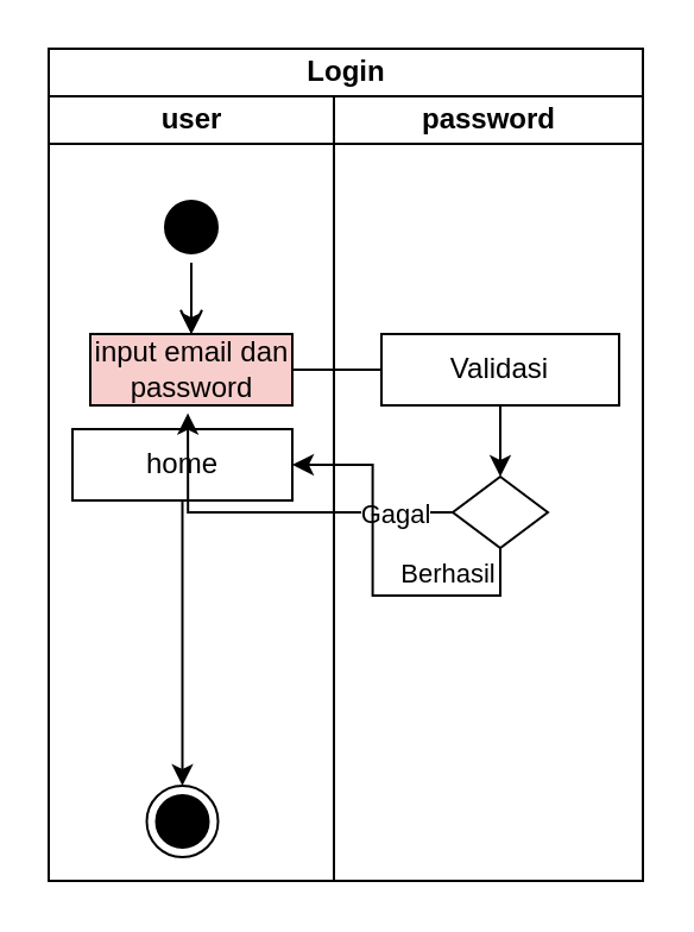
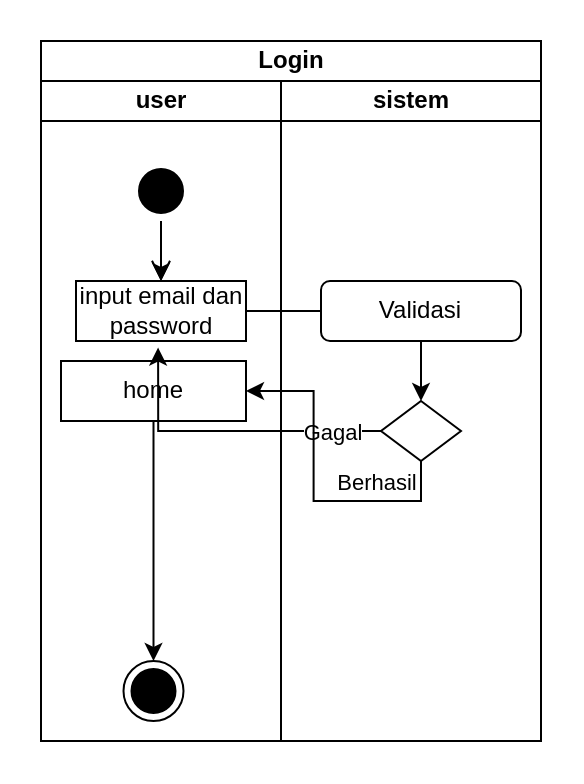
  <mxCell id="0" />
  <mxCell id="1" parent="0" />
  <mxCell id="2" value="Login" style="swimlane;childLayout=stackLayout;resizeParent=1;resizeParentMax=0;startSize=20;html=1;" parent="1" vertex="1"><mxGeometry x="20" y="20" width="250" height="350" as="geometry" /></mxCell>
  <mxCell id="3" value="user" style="swimlane;startSize=20;html=1;" parent="2" vertex="1"><mxGeometry y="20" width="120" height="330" as="geometry" /></mxCell>
  <mxCell id="4" style="edgeStyle=orthogonalEdgeStyle;rounded=0;orthogonalLoop=1;jettySize=auto;html=1;exitX=0.5;exitY=1;exitDx=0;exitDy=0;entryX=0.5;entryY=0;entryDx=0;entryDy=0;" parent="3" source="5" target="7" edge="1"><mxGeometry relative="1" as="geometry" /></mxCell>
  <mxCell id="5" value="" style="ellipse;html=1;shape=startState;strokeColor=#000000;fillColor=#000000;" parent="3" vertex="1"><mxGeometry x="45.0" y="40" width="30" height="30" as="geometry" /></mxCell>
  <mxCell id="6" value="" style="edgeStyle=orthogonalEdgeStyle;html=1;verticalAlign=bottom;endArrow=open;endSize=8;rounded=0;strokeColor=#000000;" parent="3" source="5" edge="1"><mxGeometry relative="1" as="geometry"><mxPoint x="60.0" y="100" as="targetPoint" /></mxGeometry></mxCell>
- <mxCell id="7" value="input email dan password" style="html=1;whiteSpace=wrap;fillColor=#f8cecc;" parent="3" vertex="1"><mxGeometry x="17.5" y="100" width="85" height="30" as="geometry" /></mxCell>
+ <mxCell id="7" value="input email dan password" style="html=1;whiteSpace=wrap;" parent="3" vertex="1"><mxGeometry x="17.5" y="100" width="85" height="30" as="geometry" /></mxCell>
  <mxCell id="8" value="home" style="html=1;whiteSpace=wrap;" parent="3" vertex="1"><mxGeometry x="10" y="140" width="92.5" height="30" as="geometry" /></mxCell>
  <mxCell id="9" value="" style="ellipse;html=1;shape=endState;fillColor=#000000;strokeColor=#000000;" parent="3" vertex="1"><mxGeometry x="41.25" y="290" width="30" height="30" as="geometry" /></mxCell>
  <mxCell id="10" style="edgeStyle=orthogonalEdgeStyle;rounded=0;orthogonalLoop=1;jettySize=auto;html=1;exitX=0.5;exitY=1;exitDx=0;exitDy=0;entryX=0.5;entryY=0;entryDx=0;entryDy=0;" parent="3" source="8" target="9" edge="1"><mxGeometry relative="1" as="geometry" /></mxCell>
- <mxCell id="11" value="password" style="swimlane;startSize=20;html=1;" parent="2" vertex="1"><mxGeometry x="120" y="20" width="130" height="330" as="geometry" /></mxCell>
+ <mxCell id="11" value="sistem" style="swimlane;startSize=20;html=1;" parent="2" vertex="1"><mxGeometry x="120" y="20" width="130" height="330" as="geometry" /></mxCell>
  <mxCell id="12" style="edgeStyle=orthogonalEdgeStyle;rounded=0;orthogonalLoop=1;jettySize=auto;html=1;exitX=0.5;exitY=1;exitDx=0;exitDy=0;entryX=0.5;entryY=0;entryDx=0;entryDy=0;" parent="11" source="13" target="14" edge="1"><mxGeometry relative="1" as="geometry" /></mxCell>
- <mxCell id="13" value="Validasi" style="html=1;whiteSpace=wrap;" parent="11" vertex="1"><mxGeometry x="20" y="100" width="100" height="30" as="geometry" /></mxCell>
+ <mxCell id="13" value="Validasi" style="html=1;whiteSpace=wrap;rounded=1;" parent="11" vertex="1"><mxGeometry x="20" y="100" width="100" height="30" as="geometry" /></mxCell>
  <mxCell id="14" value="" style="rhombus;whiteSpace=wrap;html=1;" parent="11" vertex="1"><mxGeometry x="50" y="160" width="40" height="30" as="geometry" /></mxCell>
  <mxCell id="15" style="edgeStyle=orthogonalEdgeStyle;rounded=0;orthogonalLoop=1;jettySize=auto;html=1;exitX=0;exitY=0.5;exitDx=0;exitDy=0;entryX=0.483;entryY=1.11;entryDx=0;entryDy=0;entryPerimeter=0;" parent="2" source="14" target="7" edge="1"><mxGeometry relative="1" as="geometry" /></mxCell>
  <mxCell id="16" value="Gagal" style="edgeLabel;html=1;align=center;verticalAlign=middle;resizable=0;points=[];" parent="15" vertex="1" connectable="0"><mxGeometry x="0.018" y="-1" relative="1" as="geometry"><mxPoint x="53" y="1" as="offset" /></mxGeometry></mxCell>
  <mxCell id="17" style="edgeStyle=orthogonalEdgeStyle;rounded=0;orthogonalLoop=1;jettySize=auto;html=1;exitX=1;exitY=0.5;exitDx=0;exitDy=0;entryX=0;entryY=0.5;entryDx=0;entryDy=0;endArrow=none;" parent="2" source="7" target="13" edge="1"><mxGeometry relative="1" as="geometry" /></mxCell>
  <mxCell id="18" style="edgeStyle=orthogonalEdgeStyle;rounded=0;orthogonalLoop=1;jettySize=auto;html=1;exitX=0.5;exitY=1;exitDx=0;exitDy=0;entryX=1;entryY=0.5;entryDx=0;entryDy=0;" parent="2" source="14" target="8" edge="1"><mxGeometry relative="1" as="geometry"><mxPoint x="180.0" y="250" as="targetPoint" /></mxGeometry></mxCell>
  <mxCell id="19" value="Berhasil" style="edgeLabel;html=1;align=center;verticalAlign=middle;resizable=0;points=[];" parent="18" vertex="1" connectable="0"><mxGeometry x="-0.485" y="1" relative="1" as="geometry"><mxPoint x="-1" y="-11" as="offset" /></mxGeometry></mxCell>
